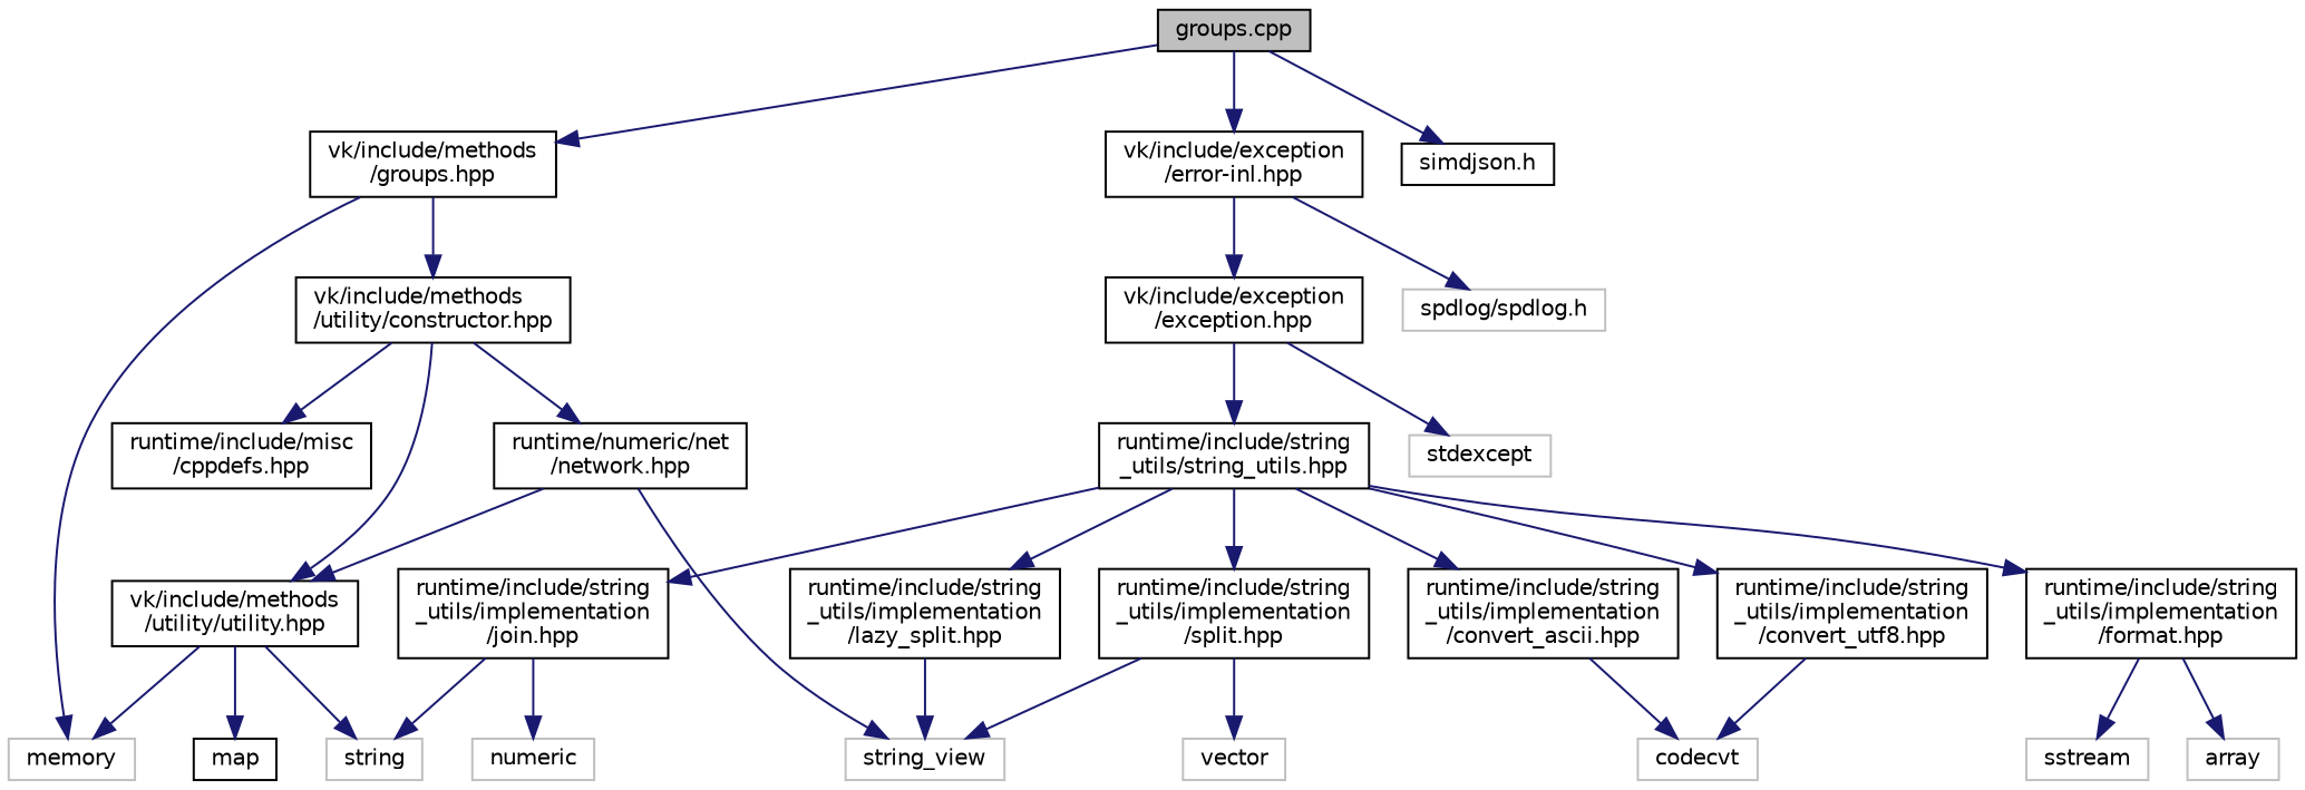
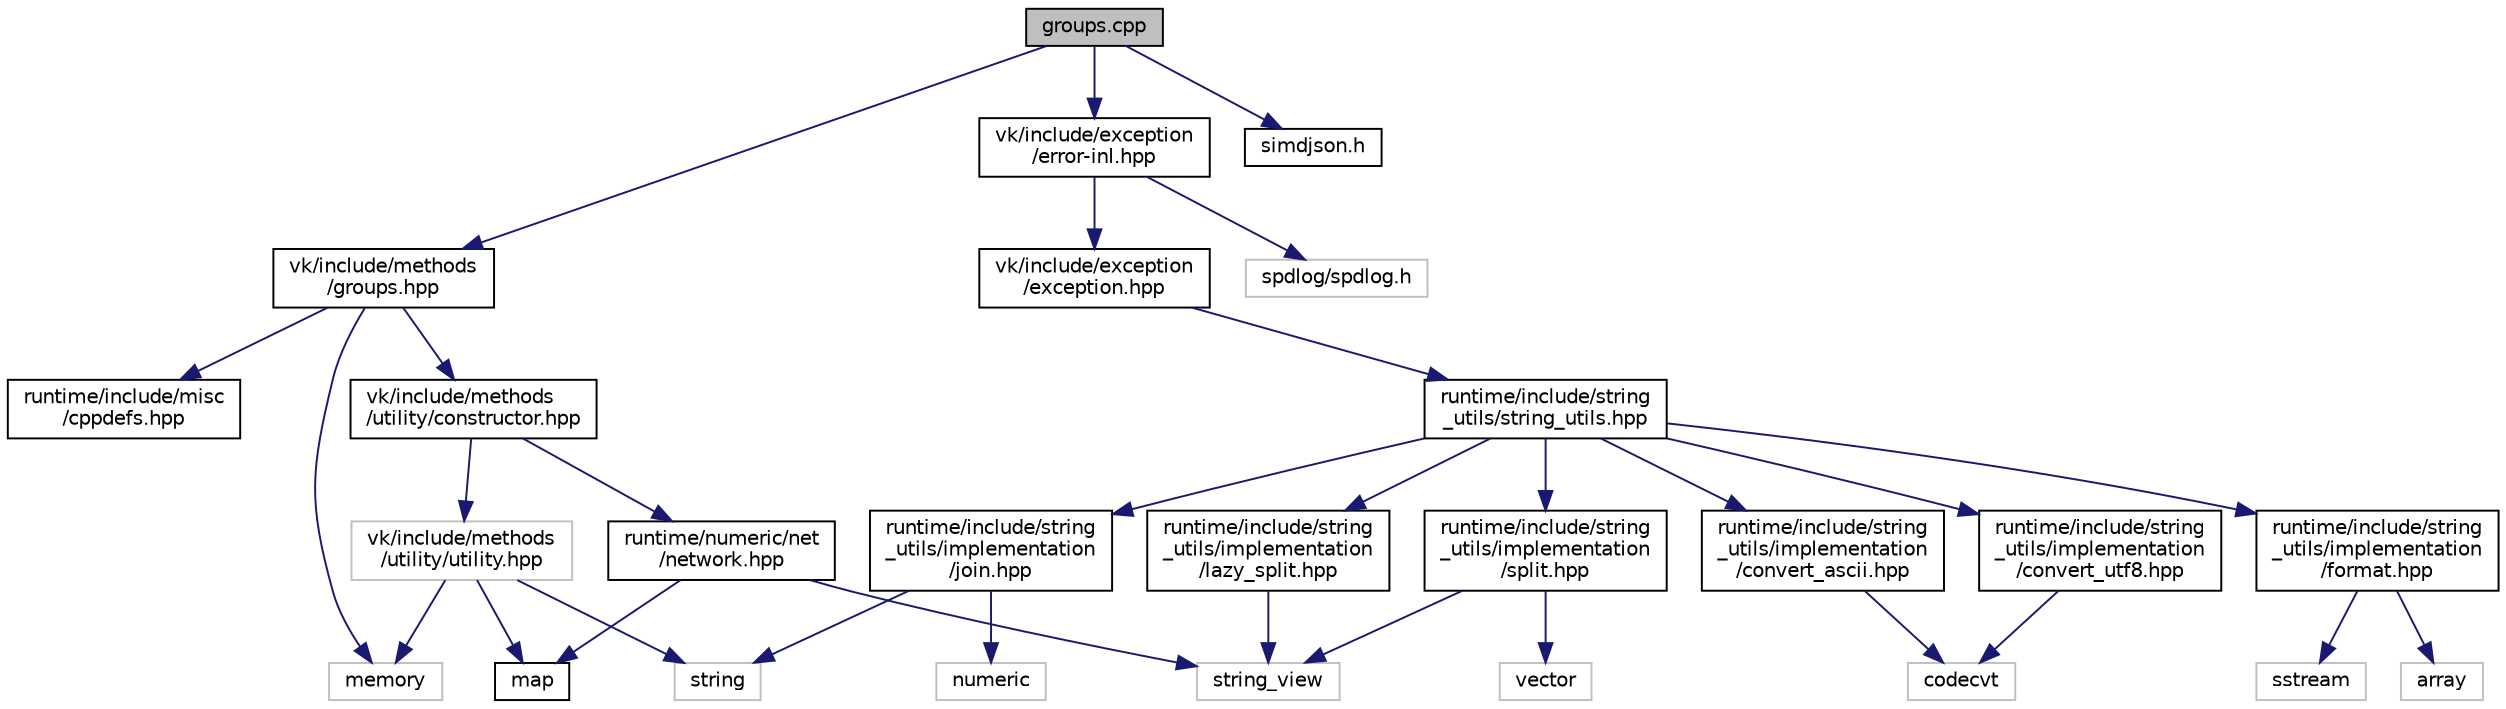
  digraph {
    node [color=black fillcolor=white fontname=Helvetica fontsize=10 shape=record style=filled]
    edge [color=midnightblue fontname=Helvetica fontsize=10 labelfontname=Helvetica labelfontsize=10 style=solid]
    n1 [fillcolor=grey75 fontcolor=black height=0.2 label="groups.cpp" width=0.4]
    n2 [height=0.2 label="vk/include/methods\l/groups.hpp" width=0.4]
    n3 [height=0.2 label="vk/include/exception\l/error-inl.hpp" width=0.4]
    n4 [height=0.2 label="simdjson.h" width=0.4]
    n5 [height=0.2 label="vk/include/methods\l/utility/constructor.hpp" width=0.4]
    n6 [color=grey75 height=0.2 label=memory width=0.4]
    n7 [height=0.2 label="vk/include/exception\l/exception.hpp" width=0.4]
    n8 [color=grey75 height=0.2 label="spdlog/spdlog.h" width=0.4]
    n9 [height=0.2 label="runtime/include/misc\l/cppdefs.hpp" width=0.4]
    n10 [height=0.2 label="runtime/numeric/net\l/network.hpp" width=0.4]
-   n11 [height=0.2 label="vk/include/methods\l/utility/utility.hpp" width=0.4]
+   n11 [color=grey75 height=0.2 label="vk/include/methods\l/utility/utility.hpp" width=0.4]
    n12 [height=0.2 label=map width=0.4]
    n13 [color=grey75 height=0.2 label=string_view width=0.4]
    n14 [color=grey75 height=0.2 label=string width=0.4]
    n15 [height=0.2 label="runtime/include/string\l_utils/string_utils.hpp" width=0.4]
-   n16 [color=grey75 height=0.2 label=stdexcept width=0.4]
    n17 [height=0.2 label="runtime/include/string\l_utils/implementation\l/convert_ascii.hpp" width=0.4]
    n18 [height=0.2 label="runtime/include/string\l_utils/implementation\l/convert_utf8.hpp" width=0.4]
    n19 [height=0.2 label="runtime/include/string\l_utils/implementation\l/format.hpp" width=0.4]
    n20 [height=0.2 label="runtime/include/string\l_utils/implementation\l/join.hpp" width=0.4]
    n21 [height=0.2 label="runtime/include/string\l_utils/implementation\l/lazy_split.hpp" width=0.4]
    n22 [height=0.2 label="runtime/include/string\l_utils/implementation\l/split.hpp" width=0.4]
    n23 [color=grey75 height=0.2 label=codecvt width=0.4]
    n24 [color=grey75 height=0.2 label=array width=0.4]
    n25 [color=grey75 height=0.2 label=sstream width=0.4]
    n26 [color=grey75 height=0.2 label=numeric width=0.4]
    n27 [color=grey75 height=0.2 label=vector width=0.4]
    n1 -> n2
    n1 -> n3
    n1 -> n4
    n2 -> n5
    n2 -> n6
    n3 -> n7
    n3 -> n8
-   n5 -> n9
+   n2 -> n9
    n5 -> n10
    n5 -> n11
    n7 -> n15
-   n7 -> n16
-   n10 -> n11
+   n10 -> n12
    n10 -> n13
    n11 -> n6
    n11 -> n12
    n11 -> n14
    n15 -> n17
    n15 -> n18
    n15 -> n19
    n15 -> n20
    n15 -> n21
    n15 -> n22
    n17 -> n23
    n18 -> n23
    n19 -> n24
    n19 -> n25
    n20 -> n14
    n20 -> n26
    n21 -> n13
    n22 -> n13
    n22 -> n27
  }
